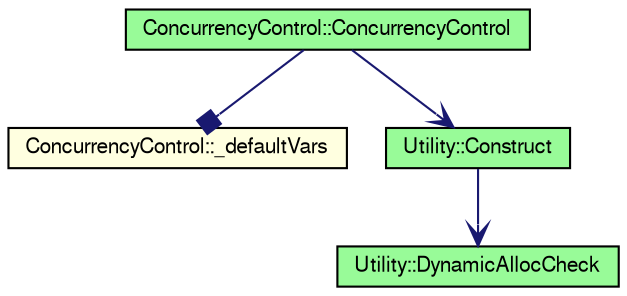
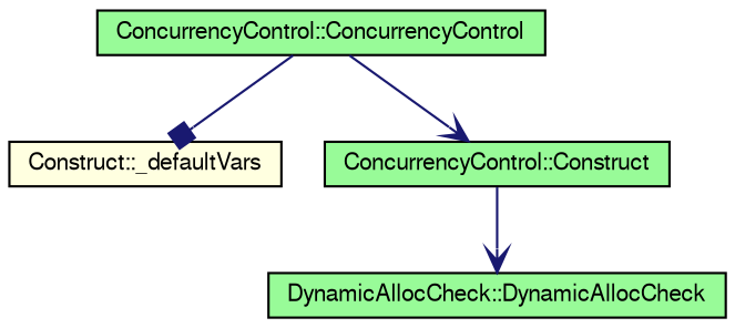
  digraph {
    rankdir=TB
    node [color=black fillcolor=palegreen fontname=FreeSans fontsize=10 shape=record style=filled]
    edge [arrowhead=vee color=midnightblue fontname=FreeSans fontsize=10 labelfontname=FreeSans labelfontsize=10 style=solid]
    n1 [fontcolor=black height=0.2 label="ConcurrencyControl::ConcurrencyControl" width=0.4]
-   n2 [fillcolor=lightyellow height=0.2 label="ConcurrencyControl::_defaultVars" width=0.4]
-   n3 [height=0.2 label="Utility::Construct" width=0.4]
-   n4 [height=0.2 label="Utility::DynamicAllocCheck" width=0.4]
+   n2 [fillcolor=lightyellow height=0.2 label="Construct::_defaultVars" width=0.4]
+   n3 [height=0.2 label="ConcurrencyControl::Construct" width=0.4]
+   n4 [height=0.2 label="DynamicAllocCheck::DynamicAllocCheck" width=0.4]
    n1 -> n2 [arrowhead=box]
    n1 -> n3
    n3 -> n4
  }
